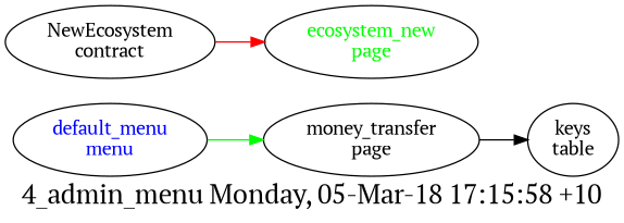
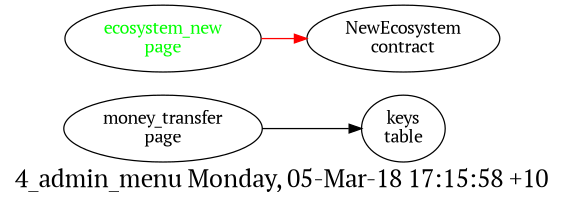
  digraph {
    fontname="PT Serif"
    fontsize=20.0
    label="4_admin_menu Monday, 05-Mar-18 17:15:58 +10"
    rankdir=LR
    node [fontname="PT Serif"]
    edge [fontname="PT Serif"]
-   "default_menu\nmenu" [fontcolor=blue group=menus]
    "money_transfer\npage" [fontcolor=black group=pages]
    "keys\ntable"
    "ecosystem_new\npage" [fontcolor=green group=pages]
    "NewEcosystem\ncontract"
-   "default_menu\nmenu" -> "money_transfer\npage" [color=green]
    "money_transfer\npage" -> "keys\ntable"
-   "NewEcosystem\ncontract" -> "ecosystem_new\npage" [color=red]
+   "ecosystem_new\npage" -> "NewEcosystem\ncontract" [color=red]
  }
